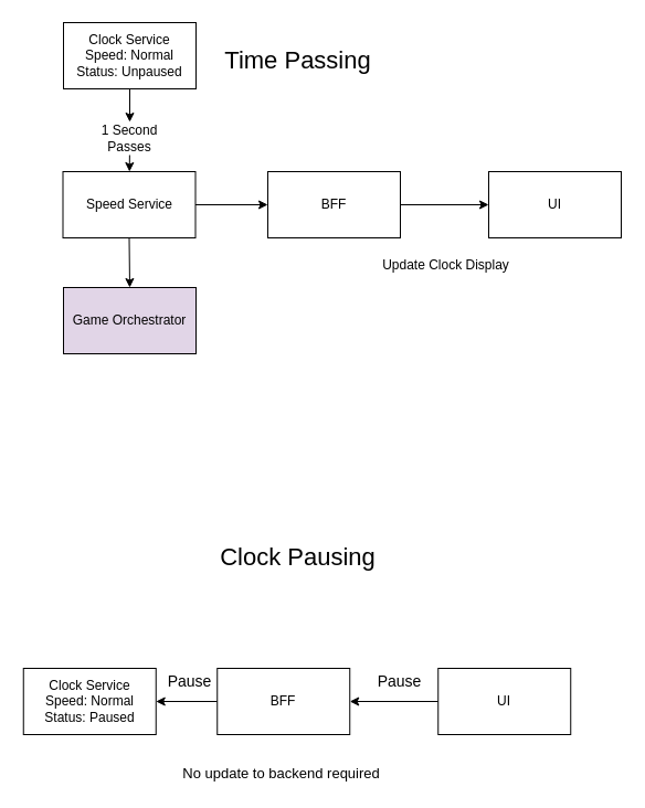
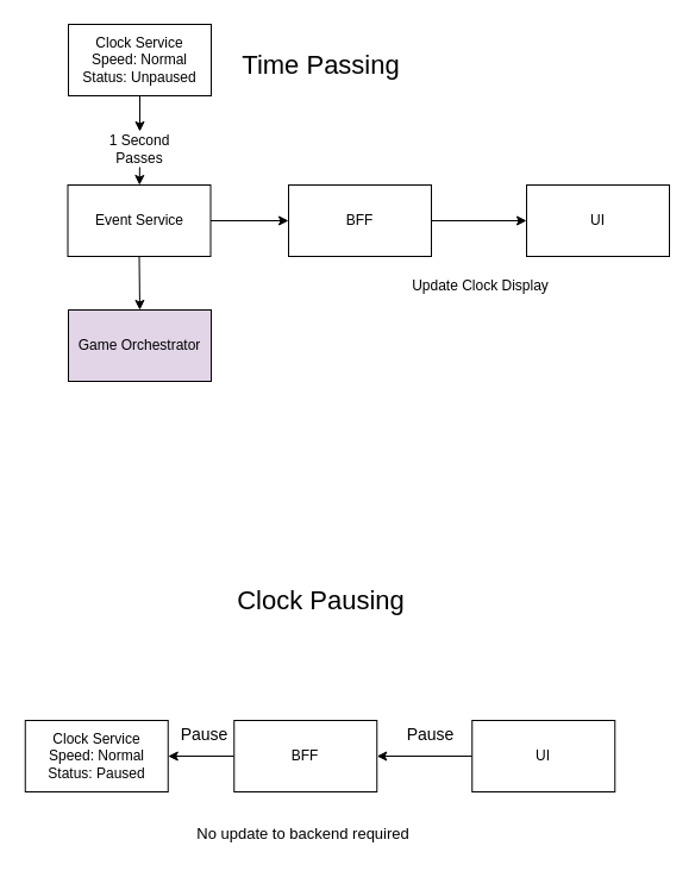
  <mxCell id="0" />
  <mxCell id="1" parent="0" />
  <mxCell id="2" style="edgeStyle=none;html=1;exitX=0.5;exitY=1;exitDx=0;exitDy=0;" parent="1" source="3" target="5" edge="1"><mxGeometry relative="1" as="geometry" /></mxCell>
  <mxCell id="3" value="Clock Service&lt;br&gt;Speed: Normal&lt;br&gt;Status: Unpaused&lt;br&gt;" style="whiteSpace=wrap;html=1;" parent="1" vertex="1"><mxGeometry x="57" y="20" width="120" height="60" as="geometry" /></mxCell>
  <mxCell id="4" value="" style="edgeStyle=none;html=1;" parent="1" source="5" target="23" edge="1"><mxGeometry relative="1" as="geometry" /></mxCell>
  <mxCell id="5" value="1 Second Passes" style="text;html=1;strokeColor=none;fillColor=none;align=center;verticalAlign=middle;whiteSpace=wrap;rounded=0;" parent="1" vertex="1"><mxGeometry x="87" y="110" width="60" height="30" as="geometry" /></mxCell>
  <mxCell id="6" value="Game Orchestrator" style="rounded=0;whiteSpace=wrap;html=1;fillColor=#e1d5e7;" parent="1" vertex="1"><mxGeometry x="57" y="260" width="120" height="60" as="geometry" /></mxCell>
  <mxCell id="7" value="" style="edgeStyle=none;html=1;" parent="1" source="8" target="9" edge="1"><mxGeometry relative="1" as="geometry" /></mxCell>
  <mxCell id="8" value="BFF" style="whiteSpace=wrap;html=1;" parent="1" vertex="1"><mxGeometry x="242" y="155" width="120" height="60" as="geometry" /></mxCell>
  <mxCell id="9" value="UI" style="whiteSpace=wrap;html=1;" parent="1" vertex="1"><mxGeometry x="442" y="155" width="120" height="60" as="geometry" /></mxCell>
  <mxCell id="10" value="Update Clock Display" style="text;html=1;align=center;verticalAlign=middle;resizable=0;points=[];autosize=1;strokeColor=none;fillColor=none;" parent="1" vertex="1"><mxGeometry x="338" y="230" width="130" height="20" as="geometry" /></mxCell>
  <mxCell id="11" value="Time Passing" style="text;html=1;align=center;verticalAlign=middle;resizable=0;points=[];autosize=1;strokeColor=none;fillColor=none;fontSize=22;" parent="1" vertex="1"><mxGeometry x="193.5" y="40" width="150" height="30" as="geometry" /></mxCell>
  <mxCell id="12" value="Clock Service&lt;br&gt;Speed: Normal&lt;br&gt;Status: Paused" style="whiteSpace=wrap;html=1;" parent="1" vertex="1"><mxGeometry x="20.75" y="605" width="120" height="60" as="geometry" /></mxCell>
  <mxCell id="13" style="edgeStyle=none;html=1;exitX=0;exitY=0.5;exitDx=0;exitDy=0;entryX=1;entryY=0.5;entryDx=0;entryDy=0;fontSize=22;" parent="1" source="14" edge="1"><mxGeometry relative="1" as="geometry"><mxPoint x="140.75" y="635" as="targetPoint" /></mxGeometry></mxCell>
  <mxCell id="14" value="BFF" style="whiteSpace=wrap;html=1;" parent="1" vertex="1"><mxGeometry x="196.25" y="605" width="120" height="60" as="geometry" /></mxCell>
  <mxCell id="15" style="edgeStyle=none;html=1;exitX=0;exitY=0.5;exitDx=0;exitDy=0;entryX=1;entryY=0.5;entryDx=0;entryDy=0;fontSize=22;" parent="1" source="16" target="14" edge="1"><mxGeometry relative="1" as="geometry" /></mxCell>
  <mxCell id="16" value="UI" style="whiteSpace=wrap;html=1;" parent="1" vertex="1"><mxGeometry x="396.25" y="605" width="120" height="60" as="geometry" /></mxCell>
  <mxCell id="17" value="Clock Pausing" style="text;html=1;align=center;verticalAlign=middle;resizable=0;points=[];autosize=1;strokeColor=none;fillColor=none;fontSize=22;" parent="1" vertex="1"><mxGeometry x="188.5" y="490" width="160" height="30" as="geometry" /></mxCell>
  <mxCell id="18" value="&lt;span style=&quot;font-size: 14px&quot;&gt;Pause&lt;/span&gt;" style="text;html=1;align=center;verticalAlign=middle;resizable=0;points=[];autosize=1;strokeColor=none;fillColor=none;fontSize=22;" parent="1" vertex="1"><mxGeometry x="330.75" y="600" width="60" height="30" as="geometry" /></mxCell>
  <mxCell id="19" value="&lt;span style=&quot;font-size: 14px&quot;&gt;Pause&lt;/span&gt;" style="text;html=1;align=center;verticalAlign=middle;resizable=0;points=[];autosize=1;strokeColor=none;fillColor=none;fontSize=22;" parent="1" vertex="1"><mxGeometry x="140.75" y="600" width="60" height="30" as="geometry" /></mxCell>
  <mxCell id="20" value="No update to backend required" style="text;html=1;align=center;verticalAlign=middle;resizable=0;points=[];autosize=1;strokeColor=none;fillColor=none;fontSize=13;" parent="1" vertex="1"><mxGeometry x="158.5" y="690" width="190" height="20" as="geometry" /></mxCell>
  <mxCell id="21" style="edgeStyle=none;html=1;exitX=0.5;exitY=1;exitDx=0;exitDy=0;entryX=0.5;entryY=0;entryDx=0;entryDy=0;" parent="1" source="23" target="6" edge="1"><mxGeometry relative="1" as="geometry" /></mxCell>
  <mxCell id="22" style="edgeStyle=none;html=1;exitX=1;exitY=0.5;exitDx=0;exitDy=0;" parent="1" source="23" edge="1"><mxGeometry relative="1" as="geometry"><mxPoint x="242" y="185" as="targetPoint" /></mxGeometry></mxCell>
- <mxCell id="23" value="Speed Service" style="whiteSpace=wrap;html=1;" parent="1" vertex="1"><mxGeometry x="56.5" y="155" width="120" height="60" as="geometry" /></mxCell>
+ <mxCell id="23" value="Event Service" style="whiteSpace=wrap;html=1;" parent="1" vertex="1"><mxGeometry x="56.5" y="155" width="120" height="60" as="geometry" /></mxCell>
